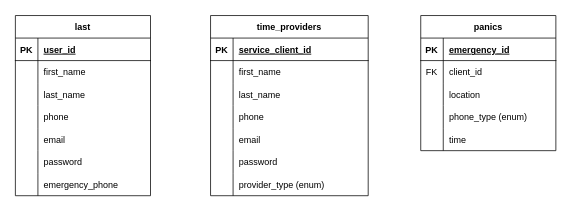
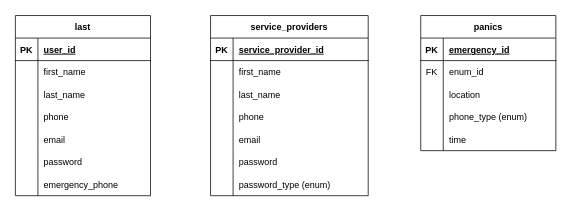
  <mxCell id="0" />
  <mxCell id="1" parent="0" />
  <mxCell id="2" value="last" style="shape=table;startSize=30;container=1;collapsible=1;childLayout=tableLayout;fixedRows=1;rowLines=0;fontStyle=1;align=center;resizeLast=1;" parent="1" vertex="1"><mxGeometry x="20" y="20" width="180" height="240" as="geometry" /></mxCell>
  <mxCell id="3" value="" style="shape=tableRow;horizontal=0;startSize=0;swimlaneHead=0;swimlaneBody=0;fillColor=none;collapsible=0;dropTarget=0;points=[[0,0.5],[1,0.5]];portConstraint=eastwest;top=0;left=0;right=0;bottom=1;" parent="2" vertex="1"><mxGeometry y="30" width="180" height="30" as="geometry" /></mxCell>
  <mxCell id="4" value="PK" style="shape=partialRectangle;connectable=0;fillColor=none;top=0;left=0;bottom=0;right=0;fontStyle=1;overflow=hidden;" parent="3" vertex="1"><mxGeometry width="30" height="30" as="geometry"><mxRectangle width="30" height="30" as="alternateBounds" /></mxGeometry></mxCell>
  <mxCell id="5" value="user_id" style="shape=partialRectangle;connectable=0;fillColor=none;top=0;left=0;bottom=0;right=0;align=left;spacingLeft=6;fontStyle=5;overflow=hidden;" parent="3" vertex="1"><mxGeometry x="30" width="150" height="30" as="geometry"><mxRectangle width="150" height="30" as="alternateBounds" /></mxGeometry></mxCell>
  <mxCell id="6" value="" style="shape=tableRow;horizontal=0;startSize=0;swimlaneHead=0;swimlaneBody=0;fillColor=none;collapsible=0;dropTarget=0;points=[[0,0.5],[1,0.5]];portConstraint=eastwest;top=0;left=0;right=0;bottom=0;" parent="2" vertex="1"><mxGeometry y="60" width="180" height="30" as="geometry" /></mxCell>
  <mxCell id="7" value="" style="shape=partialRectangle;connectable=0;fillColor=none;top=0;left=0;bottom=0;right=0;editable=1;overflow=hidden;" parent="6" vertex="1"><mxGeometry width="30" height="30" as="geometry"><mxRectangle width="30" height="30" as="alternateBounds" /></mxGeometry></mxCell>
  <mxCell id="8" value="first_name" style="shape=partialRectangle;connectable=0;fillColor=none;top=0;left=0;bottom=0;right=0;align=left;spacingLeft=6;overflow=hidden;" parent="6" vertex="1"><mxGeometry x="30" width="150" height="30" as="geometry"><mxRectangle width="150" height="30" as="alternateBounds" /></mxGeometry></mxCell>
  <mxCell id="9" value="" style="shape=tableRow;horizontal=0;startSize=0;swimlaneHead=0;swimlaneBody=0;fillColor=none;collapsible=0;dropTarget=0;points=[[0,0.5],[1,0.5]];portConstraint=eastwest;top=0;left=0;right=0;bottom=0;" parent="2" vertex="1"><mxGeometry y="90" width="180" height="30" as="geometry" /></mxCell>
  <mxCell id="10" value="" style="shape=partialRectangle;connectable=0;fillColor=none;top=0;left=0;bottom=0;right=0;editable=1;overflow=hidden;" parent="9" vertex="1"><mxGeometry width="30" height="30" as="geometry"><mxRectangle width="30" height="30" as="alternateBounds" /></mxGeometry></mxCell>
  <mxCell id="11" value="last_name" style="shape=partialRectangle;connectable=0;fillColor=none;top=0;left=0;bottom=0;right=0;align=left;spacingLeft=6;overflow=hidden;" parent="9" vertex="1"><mxGeometry x="30" width="150" height="30" as="geometry"><mxRectangle width="150" height="30" as="alternateBounds" /></mxGeometry></mxCell>
  <mxCell id="12" value="" style="shape=tableRow;horizontal=0;startSize=0;swimlaneHead=0;swimlaneBody=0;fillColor=none;collapsible=0;dropTarget=0;points=[[0,0.5],[1,0.5]];portConstraint=eastwest;top=0;left=0;right=0;bottom=0;" parent="2" vertex="1"><mxGeometry y="120" width="180" height="30" as="geometry" /></mxCell>
  <mxCell id="13" value="" style="shape=partialRectangle;connectable=0;fillColor=none;top=0;left=0;bottom=0;right=0;editable=1;overflow=hidden;" parent="12" vertex="1"><mxGeometry width="30" height="30" as="geometry"><mxRectangle width="30" height="30" as="alternateBounds" /></mxGeometry></mxCell>
  <mxCell id="14" value="phone" style="shape=partialRectangle;connectable=0;fillColor=none;top=0;left=0;bottom=0;right=0;align=left;spacingLeft=6;overflow=hidden;" parent="12" vertex="1"><mxGeometry x="30" width="150" height="30" as="geometry"><mxRectangle width="150" height="30" as="alternateBounds" /></mxGeometry></mxCell>
  <mxCell id="15" value="" style="shape=tableRow;horizontal=0;startSize=0;swimlaneHead=0;swimlaneBody=0;fillColor=none;collapsible=0;dropTarget=0;points=[[0,0.5],[1,0.5]];portConstraint=eastwest;top=0;left=0;right=0;bottom=0;" parent="2" vertex="1"><mxGeometry y="150" width="180" height="30" as="geometry" /></mxCell>
  <mxCell id="16" value="" style="shape=partialRectangle;connectable=0;fillColor=none;top=0;left=0;bottom=0;right=0;editable=1;overflow=hidden;" parent="15" vertex="1"><mxGeometry width="30" height="30" as="geometry"><mxRectangle width="30" height="30" as="alternateBounds" /></mxGeometry></mxCell>
  <mxCell id="17" value="email" style="shape=partialRectangle;connectable=0;fillColor=none;top=0;left=0;bottom=0;right=0;align=left;spacingLeft=6;overflow=hidden;" parent="15" vertex="1"><mxGeometry x="30" width="150" height="30" as="geometry"><mxRectangle width="150" height="30" as="alternateBounds" /></mxGeometry></mxCell>
  <mxCell id="18" value="" style="shape=tableRow;horizontal=0;startSize=0;swimlaneHead=0;swimlaneBody=0;fillColor=none;collapsible=0;dropTarget=0;points=[[0,0.5],[1,0.5]];portConstraint=eastwest;top=0;left=0;right=0;bottom=0;" parent="2" vertex="1"><mxGeometry y="180" width="180" height="30" as="geometry" /></mxCell>
  <mxCell id="19" value="" style="shape=partialRectangle;connectable=0;fillColor=none;top=0;left=0;bottom=0;right=0;editable=1;overflow=hidden;" parent="18" vertex="1"><mxGeometry width="30" height="30" as="geometry"><mxRectangle width="30" height="30" as="alternateBounds" /></mxGeometry></mxCell>
  <mxCell id="20" value="password" style="shape=partialRectangle;connectable=0;fillColor=none;top=0;left=0;bottom=0;right=0;align=left;spacingLeft=6;overflow=hidden;" parent="18" vertex="1"><mxGeometry x="30" width="150" height="30" as="geometry"><mxRectangle width="150" height="30" as="alternateBounds" /></mxGeometry></mxCell>
  <mxCell id="21" value="" style="shape=tableRow;horizontal=0;startSize=0;swimlaneHead=0;swimlaneBody=0;fillColor=none;collapsible=0;dropTarget=0;points=[[0,0.5],[1,0.5]];portConstraint=eastwest;top=0;left=0;right=0;bottom=0;" parent="2" vertex="1"><mxGeometry y="210" width="180" height="30" as="geometry" /></mxCell>
  <mxCell id="22" value="" style="shape=partialRectangle;connectable=0;fillColor=none;top=0;left=0;bottom=0;right=0;editable=1;overflow=hidden;" parent="21" vertex="1"><mxGeometry width="30" height="30" as="geometry"><mxRectangle width="30" height="30" as="alternateBounds" /></mxGeometry></mxCell>
  <mxCell id="23" value="emergency_phone" style="shape=partialRectangle;connectable=0;fillColor=none;top=0;left=0;bottom=0;right=0;align=left;spacingLeft=6;overflow=hidden;" parent="21" vertex="1"><mxGeometry x="30" width="150" height="30" as="geometry"><mxRectangle width="150" height="30" as="alternateBounds" /></mxGeometry></mxCell>
- <mxCell id="24" value="time_providers" style="shape=table;startSize=30;container=1;collapsible=1;childLayout=tableLayout;fixedRows=1;rowLines=0;fontStyle=1;align=center;resizeLast=1;" parent="1" vertex="1"><mxGeometry x="280" y="20" width="210" height="240" as="geometry" /></mxCell>
+ <mxCell id="24" value="service_providers" style="shape=table;startSize=30;container=1;collapsible=1;childLayout=tableLayout;fixedRows=1;rowLines=0;fontStyle=1;align=center;resizeLast=1;" parent="1" vertex="1"><mxGeometry x="280" y="20" width="210" height="240" as="geometry" /></mxCell>
  <mxCell id="25" value="" style="shape=tableRow;horizontal=0;startSize=0;swimlaneHead=0;swimlaneBody=0;fillColor=none;collapsible=0;dropTarget=0;points=[[0,0.5],[1,0.5]];portConstraint=eastwest;top=0;left=0;right=0;bottom=1;" parent="24" vertex="1"><mxGeometry y="30" width="210" height="30" as="geometry" /></mxCell>
  <mxCell id="26" value="PK" style="shape=partialRectangle;connectable=0;fillColor=none;top=0;left=0;bottom=0;right=0;fontStyle=1;overflow=hidden;" parent="25" vertex="1"><mxGeometry width="30" height="30" as="geometry"><mxRectangle width="30" height="30" as="alternateBounds" /></mxGeometry></mxCell>
- <mxCell id="27" value="service_client_id" style="shape=partialRectangle;connectable=0;fillColor=none;top=0;left=0;bottom=0;right=0;align=left;spacingLeft=6;fontStyle=5;overflow=hidden;" parent="25" vertex="1"><mxGeometry x="30" width="180" height="30" as="geometry"><mxRectangle width="180" height="30" as="alternateBounds" /></mxGeometry></mxCell>
+ <mxCell id="27" value="service_provider_id" style="shape=partialRectangle;connectable=0;fillColor=none;top=0;left=0;bottom=0;right=0;align=left;spacingLeft=6;fontStyle=5;overflow=hidden;" parent="25" vertex="1"><mxGeometry x="30" width="180" height="30" as="geometry"><mxRectangle width="180" height="30" as="alternateBounds" /></mxGeometry></mxCell>
  <mxCell id="28" value="" style="shape=tableRow;horizontal=0;startSize=0;swimlaneHead=0;swimlaneBody=0;fillColor=none;collapsible=0;dropTarget=0;points=[[0,0.5],[1,0.5]];portConstraint=eastwest;top=0;left=0;right=0;bottom=0;" parent="24" vertex="1"><mxGeometry y="60" width="210" height="30" as="geometry" /></mxCell>
  <mxCell id="29" value="" style="shape=partialRectangle;connectable=0;fillColor=none;top=0;left=0;bottom=0;right=0;editable=1;overflow=hidden;" parent="28" vertex="1"><mxGeometry width="30" height="30" as="geometry"><mxRectangle width="30" height="30" as="alternateBounds" /></mxGeometry></mxCell>
  <mxCell id="30" value="first_name" style="shape=partialRectangle;connectable=0;fillColor=none;top=0;left=0;bottom=0;right=0;align=left;spacingLeft=6;overflow=hidden;" parent="28" vertex="1"><mxGeometry x="30" width="180" height="30" as="geometry"><mxRectangle width="180" height="30" as="alternateBounds" /></mxGeometry></mxCell>
  <mxCell id="31" value="" style="shape=tableRow;horizontal=0;startSize=0;swimlaneHead=0;swimlaneBody=0;fillColor=none;collapsible=0;dropTarget=0;points=[[0,0.5],[1,0.5]];portConstraint=eastwest;top=0;left=0;right=0;bottom=0;" parent="24" vertex="1"><mxGeometry y="90" width="210" height="30" as="geometry" /></mxCell>
  <mxCell id="32" value="" style="shape=partialRectangle;connectable=0;fillColor=none;top=0;left=0;bottom=0;right=0;editable=1;overflow=hidden;" parent="31" vertex="1"><mxGeometry width="30" height="30" as="geometry"><mxRectangle width="30" height="30" as="alternateBounds" /></mxGeometry></mxCell>
  <mxCell id="33" value="last_name" style="shape=partialRectangle;connectable=0;fillColor=none;top=0;left=0;bottom=0;right=0;align=left;spacingLeft=6;overflow=hidden;" parent="31" vertex="1"><mxGeometry x="30" width="180" height="30" as="geometry"><mxRectangle width="180" height="30" as="alternateBounds" /></mxGeometry></mxCell>
  <mxCell id="34" value="" style="shape=tableRow;horizontal=0;startSize=0;swimlaneHead=0;swimlaneBody=0;fillColor=none;collapsible=0;dropTarget=0;points=[[0,0.5],[1,0.5]];portConstraint=eastwest;top=0;left=0;right=0;bottom=0;" parent="24" vertex="1"><mxGeometry y="120" width="210" height="30" as="geometry" /></mxCell>
  <mxCell id="35" value="" style="shape=partialRectangle;connectable=0;fillColor=none;top=0;left=0;bottom=0;right=0;editable=1;overflow=hidden;" parent="34" vertex="1"><mxGeometry width="30" height="30" as="geometry"><mxRectangle width="30" height="30" as="alternateBounds" /></mxGeometry></mxCell>
  <mxCell id="36" value="phone" style="shape=partialRectangle;connectable=0;fillColor=none;top=0;left=0;bottom=0;right=0;align=left;spacingLeft=6;overflow=hidden;" parent="34" vertex="1"><mxGeometry x="30" width="180" height="30" as="geometry"><mxRectangle width="180" height="30" as="alternateBounds" /></mxGeometry></mxCell>
  <mxCell id="37" value="" style="shape=tableRow;horizontal=0;startSize=0;swimlaneHead=0;swimlaneBody=0;fillColor=none;collapsible=0;dropTarget=0;points=[[0,0.5],[1,0.5]];portConstraint=eastwest;top=0;left=0;right=0;bottom=0;" parent="24" vertex="1"><mxGeometry y="150" width="210" height="30" as="geometry" /></mxCell>
  <mxCell id="38" value="" style="shape=partialRectangle;connectable=0;fillColor=none;top=0;left=0;bottom=0;right=0;editable=1;overflow=hidden;" parent="37" vertex="1"><mxGeometry width="30" height="30" as="geometry"><mxRectangle width="30" height="30" as="alternateBounds" /></mxGeometry></mxCell>
  <mxCell id="39" value="email" style="shape=partialRectangle;connectable=0;fillColor=none;top=0;left=0;bottom=0;right=0;align=left;spacingLeft=6;overflow=hidden;" parent="37" vertex="1"><mxGeometry x="30" width="180" height="30" as="geometry"><mxRectangle width="180" height="30" as="alternateBounds" /></mxGeometry></mxCell>
  <mxCell id="40" value="" style="shape=tableRow;horizontal=0;startSize=0;swimlaneHead=0;swimlaneBody=0;fillColor=none;collapsible=0;dropTarget=0;points=[[0,0.5],[1,0.5]];portConstraint=eastwest;top=0;left=0;right=0;bottom=0;" parent="24" vertex="1"><mxGeometry y="180" width="210" height="30" as="geometry" /></mxCell>
  <mxCell id="41" value="" style="shape=partialRectangle;connectable=0;fillColor=none;top=0;left=0;bottom=0;right=0;editable=1;overflow=hidden;" parent="40" vertex="1"><mxGeometry width="30" height="30" as="geometry"><mxRectangle width="30" height="30" as="alternateBounds" /></mxGeometry></mxCell>
  <mxCell id="42" value="password" style="shape=partialRectangle;connectable=0;fillColor=none;top=0;left=0;bottom=0;right=0;align=left;spacingLeft=6;overflow=hidden;" parent="40" vertex="1"><mxGeometry x="30" width="180" height="30" as="geometry"><mxRectangle width="180" height="30" as="alternateBounds" /></mxGeometry></mxCell>
  <mxCell id="43" value="" style="shape=tableRow;horizontal=0;startSize=0;swimlaneHead=0;swimlaneBody=0;fillColor=none;collapsible=0;dropTarget=0;points=[[0,0.5],[1,0.5]];portConstraint=eastwest;top=0;left=0;right=0;bottom=0;" parent="24" vertex="1"><mxGeometry y="210" width="210" height="30" as="geometry" /></mxCell>
  <mxCell id="44" value="" style="shape=partialRectangle;connectable=0;fillColor=none;top=0;left=0;bottom=0;right=0;editable=1;overflow=hidden;" parent="43" vertex="1"><mxGeometry width="30" height="30" as="geometry"><mxRectangle width="30" height="30" as="alternateBounds" /></mxGeometry></mxCell>
- <mxCell id="45" value="provider_type (enum)" style="shape=partialRectangle;connectable=0;fillColor=none;top=0;left=0;bottom=0;right=0;align=left;spacingLeft=6;overflow=hidden;" parent="43" vertex="1"><mxGeometry x="30" width="180" height="30" as="geometry"><mxRectangle width="180" height="30" as="alternateBounds" /></mxGeometry></mxCell>
+ <mxCell id="45" value="password_type (enum)" style="shape=partialRectangle;connectable=0;fillColor=none;top=0;left=0;bottom=0;right=0;align=left;spacingLeft=6;overflow=hidden;" parent="43" vertex="1"><mxGeometry x="30" width="180" height="30" as="geometry"><mxRectangle width="180" height="30" as="alternateBounds" /></mxGeometry></mxCell>
  <mxCell id="46" value="panics" style="shape=table;startSize=30;container=1;collapsible=1;childLayout=tableLayout;fixedRows=1;rowLines=0;fontStyle=1;align=center;resizeLast=1;" parent="1" vertex="1"><mxGeometry x="560" y="20" width="180" height="180" as="geometry" /></mxCell>
  <mxCell id="47" value="" style="shape=tableRow;horizontal=0;startSize=0;swimlaneHead=0;swimlaneBody=0;fillColor=none;collapsible=0;dropTarget=0;points=[[0,0.5],[1,0.5]];portConstraint=eastwest;top=0;left=0;right=0;bottom=1;" parent="46" vertex="1"><mxGeometry y="30" width="180" height="30" as="geometry" /></mxCell>
  <mxCell id="48" value="PK" style="shape=partialRectangle;connectable=0;fillColor=none;top=0;left=0;bottom=0;right=0;fontStyle=1;overflow=hidden;" parent="47" vertex="1"><mxGeometry width="30" height="30" as="geometry"><mxRectangle width="30" height="30" as="alternateBounds" /></mxGeometry></mxCell>
  <mxCell id="49" value="emergency_id" style="shape=partialRectangle;connectable=0;fillColor=none;top=0;left=0;bottom=0;right=0;align=left;spacingLeft=6;fontStyle=5;overflow=hidden;" parent="47" vertex="1"><mxGeometry x="30" width="150" height="30" as="geometry"><mxRectangle width="150" height="30" as="alternateBounds" /></mxGeometry></mxCell>
  <mxCell id="50" value="" style="shape=tableRow;horizontal=0;startSize=0;swimlaneHead=0;swimlaneBody=0;fillColor=none;collapsible=0;dropTarget=0;points=[[0,0.5],[1,0.5]];portConstraint=eastwest;top=0;left=0;right=0;bottom=0;" parent="46" vertex="1"><mxGeometry y="60" width="180" height="30" as="geometry" /></mxCell>
  <mxCell id="51" value="FK" style="shape=partialRectangle;connectable=0;fillColor=none;top=0;left=0;bottom=0;right=0;editable=1;overflow=hidden;" parent="50" vertex="1"><mxGeometry width="30" height="30" as="geometry"><mxRectangle width="30" height="30" as="alternateBounds" /></mxGeometry></mxCell>
- <mxCell id="52" value="client_id" style="shape=partialRectangle;connectable=0;fillColor=none;top=0;left=0;bottom=0;right=0;align=left;spacingLeft=6;overflow=hidden;" parent="50" vertex="1"><mxGeometry x="30" width="150" height="30" as="geometry"><mxRectangle width="150" height="30" as="alternateBounds" /></mxGeometry></mxCell>
+ <mxCell id="52" value="enum_id" style="shape=partialRectangle;connectable=0;fillColor=none;top=0;left=0;bottom=0;right=0;align=left;spacingLeft=6;overflow=hidden;" parent="50" vertex="1"><mxGeometry x="30" width="150" height="30" as="geometry"><mxRectangle width="150" height="30" as="alternateBounds" /></mxGeometry></mxCell>
  <mxCell id="53" value="" style="shape=tableRow;horizontal=0;startSize=0;swimlaneHead=0;swimlaneBody=0;fillColor=none;collapsible=0;dropTarget=0;points=[[0,0.5],[1,0.5]];portConstraint=eastwest;top=0;left=0;right=0;bottom=0;" parent="46" vertex="1"><mxGeometry y="90" width="180" height="30" as="geometry" /></mxCell>
  <mxCell id="54" value="" style="shape=partialRectangle;connectable=0;fillColor=none;top=0;left=0;bottom=0;right=0;editable=1;overflow=hidden;" parent="53" vertex="1"><mxGeometry width="30" height="30" as="geometry"><mxRectangle width="30" height="30" as="alternateBounds" /></mxGeometry></mxCell>
  <mxCell id="55" value="location" style="shape=partialRectangle;connectable=0;fillColor=none;top=0;left=0;bottom=0;right=0;align=left;spacingLeft=6;overflow=hidden;" parent="53" vertex="1"><mxGeometry x="30" width="150" height="30" as="geometry"><mxRectangle width="150" height="30" as="alternateBounds" /></mxGeometry></mxCell>
  <mxCell id="56" value="" style="shape=tableRow;horizontal=0;startSize=0;swimlaneHead=0;swimlaneBody=0;fillColor=none;collapsible=0;dropTarget=0;points=[[0,0.5],[1,0.5]];portConstraint=eastwest;top=0;left=0;right=0;bottom=0;" parent="46" vertex="1"><mxGeometry y="120" width="180" height="30" as="geometry" /></mxCell>
  <mxCell id="57" value="" style="shape=partialRectangle;connectable=0;fillColor=none;top=0;left=0;bottom=0;right=0;editable=1;overflow=hidden;" parent="56" vertex="1"><mxGeometry width="30" height="30" as="geometry"><mxRectangle width="30" height="30" as="alternateBounds" /></mxGeometry></mxCell>
  <mxCell id="58" value="phone_type (enum)" style="shape=partialRectangle;connectable=0;fillColor=none;top=0;left=0;bottom=0;right=0;align=left;spacingLeft=6;overflow=hidden;" parent="56" vertex="1"><mxGeometry x="30" width="150" height="30" as="geometry"><mxRectangle width="150" height="30" as="alternateBounds" /></mxGeometry></mxCell>
  <mxCell id="59" value="" style="shape=tableRow;horizontal=0;startSize=0;swimlaneHead=0;swimlaneBody=0;fillColor=none;collapsible=0;dropTarget=0;points=[[0,0.5],[1,0.5]];portConstraint=eastwest;top=0;left=0;right=0;bottom=0;" parent="46" vertex="1"><mxGeometry y="150" width="180" height="30" as="geometry" /></mxCell>
  <mxCell id="60" value="" style="shape=partialRectangle;connectable=0;fillColor=none;top=0;left=0;bottom=0;right=0;editable=1;overflow=hidden;" parent="59" vertex="1"><mxGeometry width="30" height="30" as="geometry"><mxRectangle width="30" height="30" as="alternateBounds" /></mxGeometry></mxCell>
  <mxCell id="61" value="time" style="shape=partialRectangle;connectable=0;fillColor=none;top=0;left=0;bottom=0;right=0;align=left;spacingLeft=6;overflow=hidden;" parent="59" vertex="1"><mxGeometry x="30" width="150" height="30" as="geometry"><mxRectangle width="150" height="30" as="alternateBounds" /></mxGeometry></mxCell>
